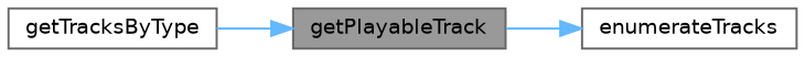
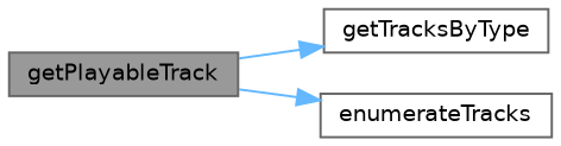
  digraph {
    rankdir=LR
    node [color=grey40 fillcolor=white fontname=Helvetica fontsize=10 shape=box style=filled]
    edge [color=steelblue1 fontname=Helvetica fontsize=10 labelfontname=Helvetica labelfontsize=10 style=solid]
    n1 [color=gray40 fillcolor=grey60 fontcolor=black height=0.2 label=getPlayableTrack width=0.4]
    n2 [height=0.2 label=getTracksByType width=0.4]
    n3 [height=0.2 label=enumerateTracks width=0.4]
-   n2 -> n1
+   n1 -> n2
    n1 -> n3
  }
